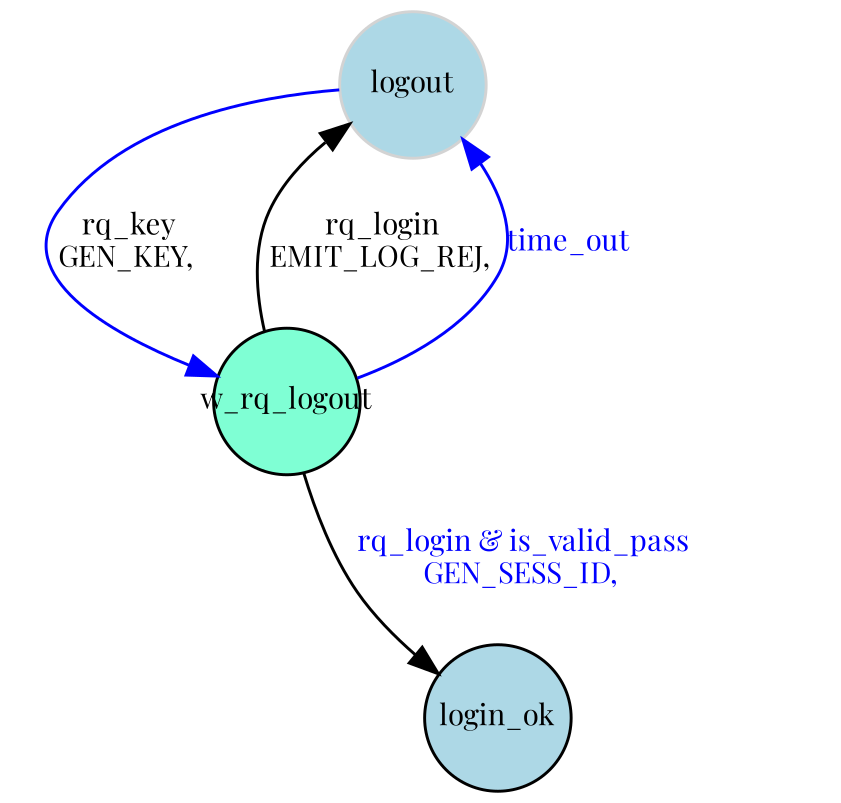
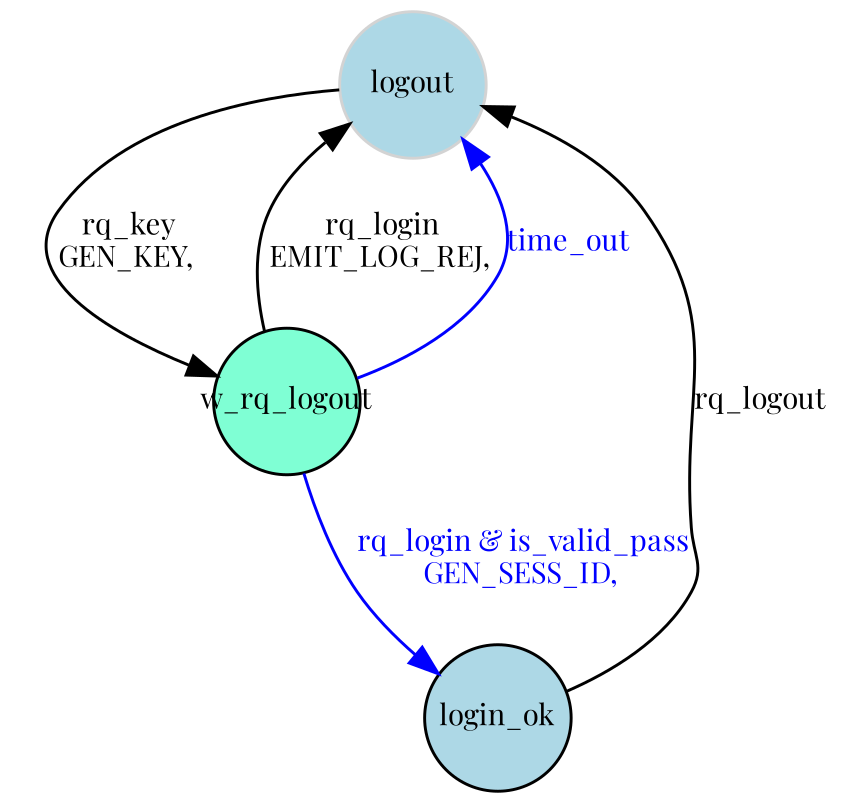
  digraph {
    fontname="Playfair Display"
    node [fillcolor=lightblue fixedsize=true fontname="Playfair Display" fontsize=10 shape=circle style=filled]
    edge [color=black fixedsize=true fontcolor=black fontname="Playfair Display" fontsize=10]
    logout [color=lightgrey width=0.7]
    n2 [fillcolor=aquamarine label=w_rq_logout width=0.7]
    login_ok [width=0.7]
-   logout -> n2 [color=blue label="rq_key\nGEN_KEY, "]
+   logout -> n2 [label="rq_key\nGEN_KEY, "]
    n2 -> logout [label="rq_login\nEMIT_LOG_REJ, "]
    n2 -> logout [color=blue fontcolor=blue label=time_out]
-   n2 -> login_ok [fontcolor=blue label="rq_login & is_valid_pass\nGEN_SESS_ID, "]
+   n2 -> login_ok [color=blue fontcolor=blue label="rq_login & is_valid_pass\nGEN_SESS_ID, "]
+   login_ok -> logout [label=rq_logout]
  }
